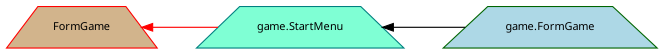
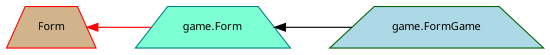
  digraph {
    fontname="Noto Sans"
    rankdir=LR
    node [fontname="Noto Sans" fontsize=10 shape=trapezium style=filled]
    edge [dir=back fontname="Noto Sans" fontsize=10 labelfontname=Helvetica labelfontsize=10 style=solid]
-   n1 [color=red fillcolor=tan height=0.2 label=FormGame width=0.4]
-   n2 [color=teal fillcolor=aquamarine height=0.2 label="game.StartMenu" width=0.4]
+   n1 [color=red fillcolor=tan height=0.2 label=Form width=0.4]
+   n2 [color=teal fillcolor=aquamarine height=0.2 label="game.Form" width=0.4]
    n3 [color=darkgreen fillcolor=lightblue height=0.2 label="game.FormGame" width=0.4]
    n1 -> n2 [color=red]
    n2 -> n3 [color=black]
  }
